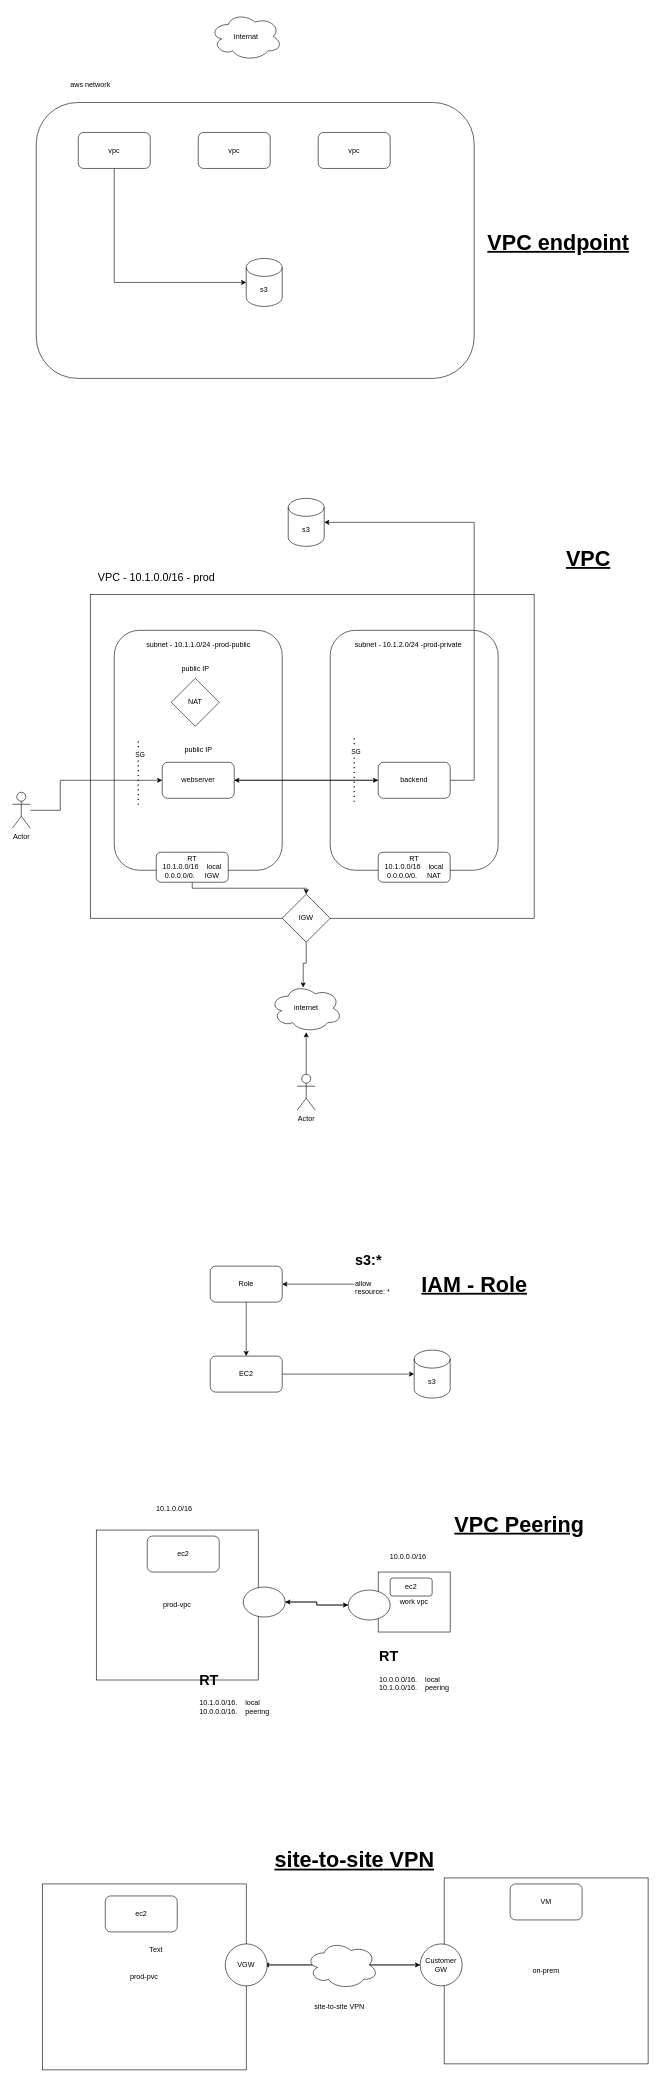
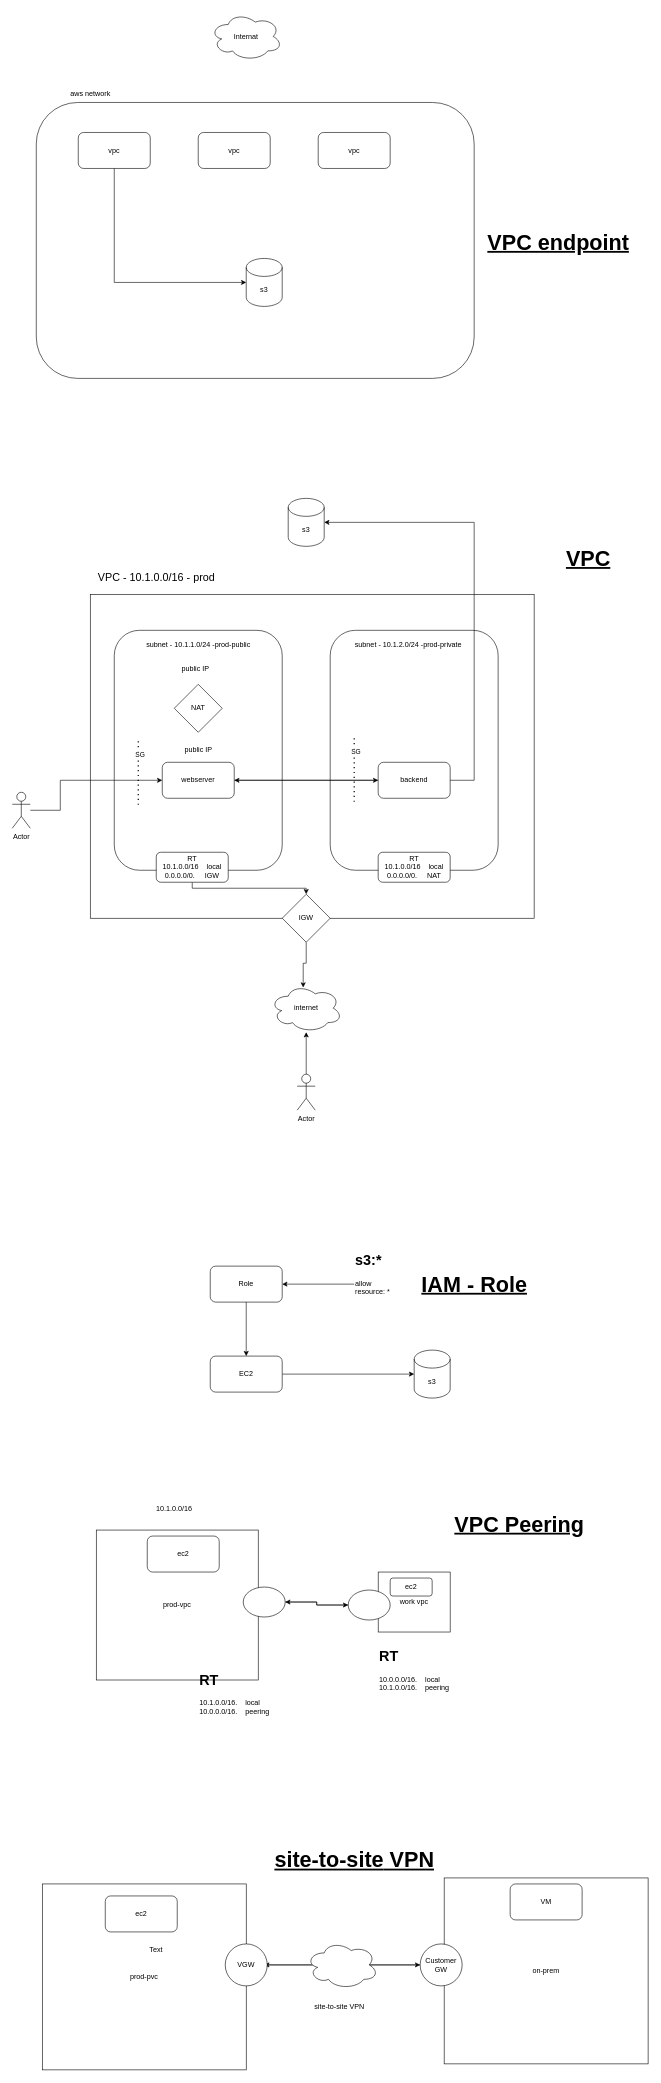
  <mxCell id="0" />
  <mxCell id="1" parent="0" />
  <mxCell id="2" value="" style="rounded=0;whiteSpace=wrap;html=1;" vertex="1" parent="1"><mxGeometry x="150" y="990" width="740" height="540" as="geometry" /></mxCell>
  <mxCell id="3" value="&lt;font style=&quot;font-size: 18px;&quot;&gt;VPC - 10.1.0.0/16 - prod&lt;/font&gt;" style="text;html=1;align=center;verticalAlign=middle;resizable=0;points=[];autosize=1;strokeColor=none;fillColor=none;" vertex="1" parent="1"><mxGeometry x="150" y="943" width="220" height="40" as="geometry" /></mxCell>
  <mxCell id="4" value="" style="rounded=1;whiteSpace=wrap;html=1;" vertex="1" parent="1"><mxGeometry x="190" y="1050" width="280" height="400" as="geometry" /></mxCell>
  <mxCell id="5" value="" style="rounded=1;whiteSpace=wrap;html=1;" vertex="1" parent="1"><mxGeometry x="550" y="1050" width="280" height="400" as="geometry" /></mxCell>
  <mxCell id="6" value="subnet - 10.1.1.0/24 -prod-public" style="text;html=1;align=center;verticalAlign=middle;resizable=0;points=[];autosize=1;strokeColor=none;fillColor=none;" vertex="1" parent="1"><mxGeometry x="230" y="1060" width="200" height="30" as="geometry" /></mxCell>
  <mxCell id="7" value="IGW" style="rhombus;whiteSpace=wrap;html=1;" vertex="1" parent="1"><mxGeometry x="470" y="1490" width="80" height="80" as="geometry" /></mxCell>
  <mxCell id="8" style="edgeStyle=orthogonalEdgeStyle;rounded=0;orthogonalLoop=1;jettySize=auto;html=1;entryX=0;entryY=0.5;entryDx=0;entryDy=0;" edge="1" parent="1" source="9" target="18"><mxGeometry relative="1" as="geometry" /></mxCell>
  <mxCell id="9" value="webserver" style="rounded=1;whiteSpace=wrap;html=1;" vertex="1" parent="1"><mxGeometry x="270" y="1270" width="120" height="60" as="geometry" /></mxCell>
  <mxCell id="10" style="edgeStyle=orthogonalEdgeStyle;rounded=0;orthogonalLoop=1;jettySize=auto;html=1;" edge="1" parent="1" source="11" target="7"><mxGeometry relative="1" as="geometry"><Array as="points"><mxPoint x="320" y="1480" /><mxPoint x="510" y="1480" /></Array></mxGeometry></mxCell>
  <mxCell id="11" value="RT&lt;br&gt;10.1.0.0/16&amp;nbsp; &amp;nbsp; local&lt;br&gt;0.0.0.0/0.&amp;nbsp; &amp;nbsp; &amp;nbsp;IGW" style="rounded=1;whiteSpace=wrap;html=1;" vertex="1" parent="1"><mxGeometry x="260" y="1420" width="120" height="50" as="geometry" /></mxCell>
  <mxCell id="12" style="edgeStyle=orthogonalEdgeStyle;rounded=0;orthogonalLoop=1;jettySize=auto;html=1;" edge="1" parent="1" source="13" target="9"><mxGeometry relative="1" as="geometry"><Array as="points"><mxPoint y="1350" x="100" /><mxPoint y="1300" x="100" /></Array></mxGeometry></mxCell>
  <mxCell id="13" value="Actor" style="shape=umlActor;verticalLabelPosition=bottom;verticalAlign=top;html=1;outlineConnect=0;" vertex="1" parent="1"><mxGeometry x="20" y="1320" width="30" height="60" as="geometry" /></mxCell>
  <mxCell id="14" value="public IP" style="text;html=1;align=center;verticalAlign=middle;resizable=0;points=[];autosize=1;strokeColor=none;fillColor=none;" vertex="1" parent="1"><mxGeometry x="295" y="1235" width="70" height="30" as="geometry" /></mxCell>
  <mxCell id="15" value="" style="endArrow=none;dashed=1;html=1;dashPattern=1 3;strokeWidth=2;rounded=0;" edge="1" parent="1"><mxGeometry width="50" height="50" relative="1" as="geometry"><mxPoint x="230" y="1235.003" as="sourcePoint" /><mxPoint x="230" y="1345" as="targetPoint" /></mxGeometry></mxCell>
  <mxCell id="16" value="SG" style="edgeLabel;html=1;align=center;verticalAlign=middle;resizable=0;points=[];" vertex="1" connectable="0" parent="15"><mxGeometry x="-0.609" y="2" relative="1" as="geometry"><mxPoint as="offset" /></mxGeometry></mxCell>
  <mxCell id="17" style="edgeStyle=orthogonalEdgeStyle;rounded=0;orthogonalLoop=1;jettySize=auto;html=1;entryX=1;entryY=0.5;entryDx=0;entryDy=0;" edge="1" parent="1" source="18" target="9"><mxGeometry relative="1" as="geometry" /></mxCell>
  <mxCell id="18" value="backend" style="rounded=1;whiteSpace=wrap;html=1;" vertex="1" parent="1"><mxGeometry x="630" y="1270" width="120" height="60" as="geometry" /></mxCell>
  <mxCell id="19" value="subnet - 10.1.2.0/24 -prod-private" style="text;html=1;align=center;verticalAlign=middle;resizable=0;points=[];autosize=1;strokeColor=none;fillColor=none;" vertex="1" parent="1"><mxGeometry x="580" y="1060" width="200" height="30" as="geometry" /></mxCell>
  <mxCell id="20" value="RT&lt;br&gt;10.1.0.0/16&amp;nbsp; &amp;nbsp; local&lt;br&gt;0.0.0.0/0.&amp;nbsp; &amp;nbsp; &amp;nbsp;NAT" style="rounded=1;whiteSpace=wrap;html=1;" vertex="1" parent="1"><mxGeometry x="630" y="1420" width="120" height="50" as="geometry" /></mxCell>
- <mxCell id="21" value="NAT" style="rhombus;whiteSpace=wrap;html=1;" vertex="1" parent="1"><mxGeometry x="285" y="1130" width="80" height="80" as="geometry" /></mxCell>
+ <mxCell id="21" value="NAT" style="rhombus;whiteSpace=wrap;html=1;" vertex="1" parent="1"><mxGeometry x="290" y="1140" width="80" height="80" as="geometry" /></mxCell>
  <mxCell id="22" value="" style="endArrow=none;dashed=1;html=1;dashPattern=1 3;strokeWidth=2;rounded=0;" edge="1" parent="1"><mxGeometry width="50" height="50" relative="1" as="geometry"><mxPoint x="590" y="1230.003" as="sourcePoint" /><mxPoint x="590" y="1340" as="targetPoint" /></mxGeometry></mxCell>
  <mxCell id="23" value="SG" style="edgeLabel;html=1;align=center;verticalAlign=middle;resizable=0;points=[];" vertex="1" connectable="0" parent="22"><mxGeometry x="-0.609" y="2" relative="1" as="geometry"><mxPoint as="offset" /></mxGeometry></mxCell>
  <mxCell id="24" value="internet" style="ellipse;shape=cloud;whiteSpace=wrap;html=1;" vertex="1" parent="1"><mxGeometry x="450" y="1640" width="120" height="80" as="geometry" /></mxCell>
  <mxCell id="25" style="edgeStyle=orthogonalEdgeStyle;rounded=0;orthogonalLoop=1;jettySize=auto;html=1;entryX=0.458;entryY=0.069;entryDx=0;entryDy=0;entryPerimeter=0;" edge="1" parent="1" source="7" target="24"><mxGeometry relative="1" as="geometry" /></mxCell>
  <mxCell id="26" style="edgeStyle=orthogonalEdgeStyle;rounded=0;orthogonalLoop=1;jettySize=auto;html=1;" edge="1" parent="1" source="27" target="24"><mxGeometry relative="1" as="geometry" /></mxCell>
  <mxCell id="27" value="Actor" style="shape=umlActor;verticalLabelPosition=bottom;verticalAlign=top;html=1;outlineConnect=0;" vertex="1" parent="1"><mxGeometry x="495" y="1790" width="30" height="60" as="geometry" /></mxCell>
  <mxCell id="28" value="public IP" style="text;html=1;align=center;verticalAlign=middle;resizable=0;points=[];autosize=1;strokeColor=none;fillColor=none;" vertex="1" parent="1"><mxGeometry x="290" y="1100" width="70" height="30" as="geometry" /></mxCell>
  <mxCell id="29" value="s3" style="shape=cylinder3;whiteSpace=wrap;html=1;boundedLbl=1;backgroundOutline=1;size=15;" vertex="1" parent="1"><mxGeometry x="480" y="830" width="60" height="80" as="geometry" /></mxCell>
  <mxCell id="30" style="edgeStyle=orthogonalEdgeStyle;rounded=0;orthogonalLoop=1;jettySize=auto;html=1;" edge="1" parent="1" source="31" target="35"><mxGeometry relative="1" as="geometry" /></mxCell>
  <mxCell id="31" value="Role" style="rounded=1;whiteSpace=wrap;html=1;" vertex="1" parent="1"><mxGeometry x="350" y="2110" width="120" height="60" as="geometry" /></mxCell>
  <mxCell id="32" style="edgeStyle=orthogonalEdgeStyle;rounded=0;orthogonalLoop=1;jettySize=auto;html=1;entryX=1;entryY=0.5;entryDx=0;entryDy=0;" edge="1" parent="1" source="33" target="31"><mxGeometry relative="1" as="geometry" /></mxCell>
  <mxCell id="33" value="&lt;h1 style=&quot;margin-top: 0px;&quot;&gt;s3:*&lt;/h1&gt;&lt;div&gt;allow&lt;/div&gt;&lt;div&gt;resource: *&lt;/div&gt;" style="text;html=1;whiteSpace=wrap;overflow=hidden;rounded=0;" vertex="1" parent="1"><mxGeometry x="590" y="2080" width="180" height="120" as="geometry" /></mxCell>
  <mxCell id="34" style="edgeStyle=orthogonalEdgeStyle;rounded=0;orthogonalLoop=1;jettySize=auto;html=1;" edge="1" parent="1" source="35" target="36"><mxGeometry relative="1" as="geometry" /></mxCell>
  <mxCell id="35" value="EC2" style="rounded=1;whiteSpace=wrap;html=1;" vertex="1" parent="1"><mxGeometry x="350" y="2260" width="120" height="60" as="geometry" /></mxCell>
  <mxCell id="36" value="s3" style="shape=cylinder3;whiteSpace=wrap;html=1;boundedLbl=1;backgroundOutline=1;size=15;" vertex="1" parent="1"><mxGeometry x="690" y="2250" width="60" height="80" as="geometry" /></mxCell>
  <mxCell id="37" value="" style="rounded=1;whiteSpace=wrap;html=1;" vertex="1" parent="1"><mxGeometry x="60" y="170" width="730" height="460" as="geometry" /></mxCell>
- <mxCell id="38" value="aws network" style="text;html=1;align=center;verticalAlign=middle;resizable=0;points=[];autosize=1;strokeColor=none;fillColor=none;" vertex="1" parent="1"><mxGeometry x="105" y="125" width="90" height="30" as="geometry" /></mxCell>
+ <mxCell id="38" value="aws network" style="text;html=1;align=center;verticalAlign=middle;resizable=0;points=[];autosize=1;strokeColor=none;fillColor=none;" vertex="1" parent="1"><mxGeometry x="105" y="140" width="90" height="30" as="geometry" /></mxCell>
  <mxCell id="39" value="vpc" style="rounded=1;whiteSpace=wrap;html=1;" vertex="1" parent="1"><mxGeometry x="130" y="220" width="120" height="60" as="geometry" /></mxCell>
  <mxCell id="40" value="vpc" style="rounded=1;whiteSpace=wrap;html=1;" vertex="1" parent="1"><mxGeometry x="330" y="220" width="120" height="60" as="geometry" /></mxCell>
  <mxCell id="41" value="vpc" style="rounded=1;whiteSpace=wrap;html=1;" vertex="1" parent="1"><mxGeometry x="530" y="220" width="120" height="60" as="geometry" /></mxCell>
  <mxCell id="42" value="s3" style="shape=cylinder3;whiteSpace=wrap;html=1;boundedLbl=1;backgroundOutline=1;size=15;" vertex="1" parent="1"><mxGeometry x="410" y="430" width="60" height="80" as="geometry" /></mxCell>
  <mxCell id="43" value="Internat" style="ellipse;shape=cloud;whiteSpace=wrap;html=1;" vertex="1" parent="1"><mxGeometry x="350" y="20" width="120" height="80" as="geometry" /></mxCell>
  <mxCell id="44" style="edgeStyle=orthogonalEdgeStyle;rounded=0;orthogonalLoop=1;jettySize=auto;html=1;entryX=0;entryY=0.5;entryDx=0;entryDy=0;entryPerimeter=0;" edge="1" parent="1" source="39" target="42"><mxGeometry relative="1" as="geometry"><Array as="points"><mxPoint x="190" y="470" /></Array></mxGeometry></mxCell>
  <mxCell id="45" value="prod-vpc" style="rounded=0;whiteSpace=wrap;html=1;" vertex="1" parent="1"><mxGeometry x="160" y="2550" width="270" height="250" as="geometry" /></mxCell>
  <mxCell id="46" value="work vpc" style="rounded=0;whiteSpace=wrap;html=1;" vertex="1" parent="1"><mxGeometry x="630" y="2620" width="120" height="100" as="geometry" /></mxCell>
  <mxCell id="47" value="ec2" style="rounded=1;whiteSpace=wrap;html=1;" vertex="1" parent="1"><mxGeometry x="245" y="2560" width="120" height="60" as="geometry" /></mxCell>
  <mxCell id="48" value="ec2" style="rounded=1;whiteSpace=wrap;html=1;" vertex="1" parent="1"><mxGeometry x="650" y="2630" width="70" height="30" as="geometry" /></mxCell>
  <mxCell id="49" value="10.1.0.0/16" style="text;html=1;align=center;verticalAlign=middle;whiteSpace=wrap;rounded=0;" vertex="1" parent="1"><mxGeometry x="260" y="2500" width="60" height="30" as="geometry" /></mxCell>
- <mxCell id="50" value="10.0.0.0/16" style="text;html=1;align=center;verticalAlign=middle;whiteSpace=wrap;rounded=0;" vertex="1" parent="1"><mxGeometry x="650" y="2580" width="60" height="30" as="geometry" /></mxCell>
  <mxCell id="51" value="&lt;h1 style=&quot;margin-top: 0px;&quot;&gt;RT&lt;/h1&gt;&lt;div&gt;10.1.0.0/16.&amp;nbsp; &amp;nbsp; local&lt;/div&gt;&lt;div&gt;&lt;span style=&quot;text-align: center;&quot;&gt;10.0.0.0/16.&amp;nbsp; &amp;nbsp; peering&lt;/span&gt;&lt;br&gt;&lt;/div&gt;" style="text;html=1;whiteSpace=wrap;overflow=hidden;rounded=0;" vertex="1" parent="1"><mxGeometry x="330" y="2780" width="180" height="120" as="geometry" /></mxCell>
  <mxCell id="52" style="edgeStyle=orthogonalEdgeStyle;rounded=0;orthogonalLoop=1;jettySize=auto;html=1;" edge="1" parent="1" source="53" target="55"><mxGeometry relative="1" as="geometry" /></mxCell>
  <mxCell id="53" value="" style="ellipse;whiteSpace=wrap;html=1;" vertex="1" parent="1"><mxGeometry x="405" y="2645" width="70" height="50" as="geometry" /></mxCell>
  <mxCell id="54" style="edgeStyle=orthogonalEdgeStyle;rounded=0;orthogonalLoop=1;jettySize=auto;html=1;" edge="1" parent="1" source="55" target="53"><mxGeometry relative="1" as="geometry" /></mxCell>
  <mxCell id="55" value="" style="ellipse;whiteSpace=wrap;html=1;" vertex="1" parent="1"><mxGeometry x="580" y="2650" width="70" height="50" as="geometry" /></mxCell>
  <mxCell id="56" value="&lt;h1 style=&quot;margin-top: 0px;&quot;&gt;RT&lt;/h1&gt;&lt;div&gt;10.0.0.0/16.&amp;nbsp; &amp;nbsp; local&lt;/div&gt;&lt;div&gt;&lt;span style=&quot;text-align: center;&quot;&gt;10.1.0.0/16.&amp;nbsp; &amp;nbsp; peering&lt;/span&gt;&lt;br&gt;&lt;/div&gt;" style="text;html=1;whiteSpace=wrap;overflow=hidden;rounded=0;" vertex="1" parent="1"><mxGeometry x="630" y="2740" width="180" height="120" as="geometry" /></mxCell>
  <mxCell id="57" value="prod-pvc" style="whiteSpace=wrap;html=1;" vertex="1" parent="1"><mxGeometry x="70" y="3140" width="340" height="310" as="geometry" /></mxCell>
  <mxCell id="58" value="on-prem" style="whiteSpace=wrap;html=1;" vertex="1" parent="1"><mxGeometry x="740" y="3130" width="340" height="310" as="geometry" /></mxCell>
  <mxCell id="59" style="edgeStyle=orthogonalEdgeStyle;rounded=0;orthogonalLoop=1;jettySize=auto;html=1;" edge="1" parent="1" source="60"><mxGeometry relative="1" as="geometry"><mxPoint x="440" y="3275" as="targetPoint" /></mxGeometry></mxCell>
  <mxCell id="60" value="Customer GW" style="ellipse;whiteSpace=wrap;html=1;" vertex="1" parent="1"><mxGeometry x="700" y="3240" width="70" height="70" as="geometry" /></mxCell>
  <mxCell id="61" style="edgeStyle=orthogonalEdgeStyle;rounded=0;orthogonalLoop=1;jettySize=auto;html=1;entryX=0;entryY=0.5;entryDx=0;entryDy=0;" edge="1" parent="1" source="62" target="60"><mxGeometry relative="1" as="geometry" /></mxCell>
  <mxCell id="62" value="VGW" style="ellipse;whiteSpace=wrap;html=1;" vertex="1" parent="1"><mxGeometry x="375" y="3240" width="70" height="70" as="geometry" /></mxCell>
  <mxCell id="63" value="VM" style="rounded=1;whiteSpace=wrap;html=1;" vertex="1" parent="1"><mxGeometry x="850" y="3140" width="120" height="60" as="geometry" /></mxCell>
  <mxCell id="64" value="ec2" style="rounded=1;whiteSpace=wrap;html=1;" vertex="1" parent="1"><mxGeometry x="175" y="3160" width="120" height="60" as="geometry" /></mxCell>
  <mxCell id="65" value="" style="ellipse;shape=cloud;whiteSpace=wrap;html=1;" vertex="1" parent="1"><mxGeometry x="510" y="3235" width="120" height="80" as="geometry" /></mxCell>
  <mxCell id="66" value="Text" style="text;html=1;align=center;verticalAlign=middle;whiteSpace=wrap;rounded=0;" vertex="1" parent="1"><mxGeometry x="230" y="3235" width="60" height="30" as="geometry" /></mxCell>
  <mxCell id="67" value="site-to-site VPN" style="text;html=1;align=center;verticalAlign=middle;resizable=0;points=[];autosize=1;strokeColor=none;fillColor=none;" vertex="1" parent="1"><mxGeometry x="510" y="3330" width="110" height="30" as="geometry" /></mxCell>
  <mxCell id="68" style="edgeStyle=orthogonalEdgeStyle;rounded=0;orthogonalLoop=1;jettySize=auto;html=1;entryX=1;entryY=0.5;entryDx=0;entryDy=0;entryPerimeter=0;" edge="1" parent="1" source="18" target="29"><mxGeometry relative="1" as="geometry"><Array as="points"><mxPoint x="790" y="1300" /><mxPoint x="790" y="870" /></Array></mxGeometry></mxCell>
  <mxCell id="69" value="&lt;font style=&quot;font-size: 36px;&quot;&gt;&lt;b&gt;&lt;u&gt;VPC endpoint&lt;/u&gt;&lt;/b&gt;&lt;/font&gt;" style="text;html=1;align=center;verticalAlign=middle;resizable=0;points=[];autosize=1;strokeColor=none;fillColor=none;" vertex="1" parent="1"><mxGeometry x="800" y="373" width="260" height="60" as="geometry" /></mxCell>
  <mxCell id="70" value="&lt;font style=&quot;font-size: 36px;&quot;&gt;&lt;b&gt;&lt;u&gt;VPC&lt;/u&gt;&lt;/b&gt;&lt;/font&gt;" style="text;html=1;align=center;verticalAlign=middle;resizable=0;points=[];autosize=1;strokeColor=none;fillColor=none;" vertex="1" parent="1"><mxGeometry x="930" y="900" width="100" height="60" as="geometry" /></mxCell>
  <mxCell id="71" value="&lt;font style=&quot;font-size: 36px;&quot;&gt;&lt;b&gt;&lt;u&gt;IAM - Role&lt;/u&gt;&lt;/b&gt;&lt;/font&gt;" style="text;html=1;align=center;verticalAlign=middle;resizable=0;points=[];autosize=1;strokeColor=none;fillColor=none;" vertex="1" parent="1"><mxGeometry x="690" y="2110" width="200" height="60" as="geometry" /></mxCell>
  <mxCell id="72" value="&lt;font style=&quot;font-size: 36px;&quot;&gt;&lt;b&gt;&lt;u&gt;VPC Peering&lt;/u&gt;&lt;/b&gt;&lt;/font&gt;" style="text;html=1;align=center;verticalAlign=middle;resizable=0;points=[];autosize=1;strokeColor=none;fillColor=none;" vertex="1" parent="1"><mxGeometry x="745" y="2510" width="240" height="60" as="geometry" /></mxCell>
  <mxCell id="73" value="&lt;font style=&quot;font-size: 36px;&quot;&gt;&lt;b&gt;&lt;u&gt;site-to-site&lt;/u&gt;&lt;/b&gt;&lt;/font&gt;&lt;b style=&quot;font-size: 36px;&quot;&gt;&lt;u&gt;&amp;nbsp;VPN&lt;/u&gt;&lt;/b&gt;" style="text;html=1;align=center;verticalAlign=middle;resizable=0;points=[];autosize=1;strokeColor=none;fillColor=none;" vertex="1" parent="1"><mxGeometry x="445" y="3070" width="290" height="60" as="geometry" /></mxCell>
